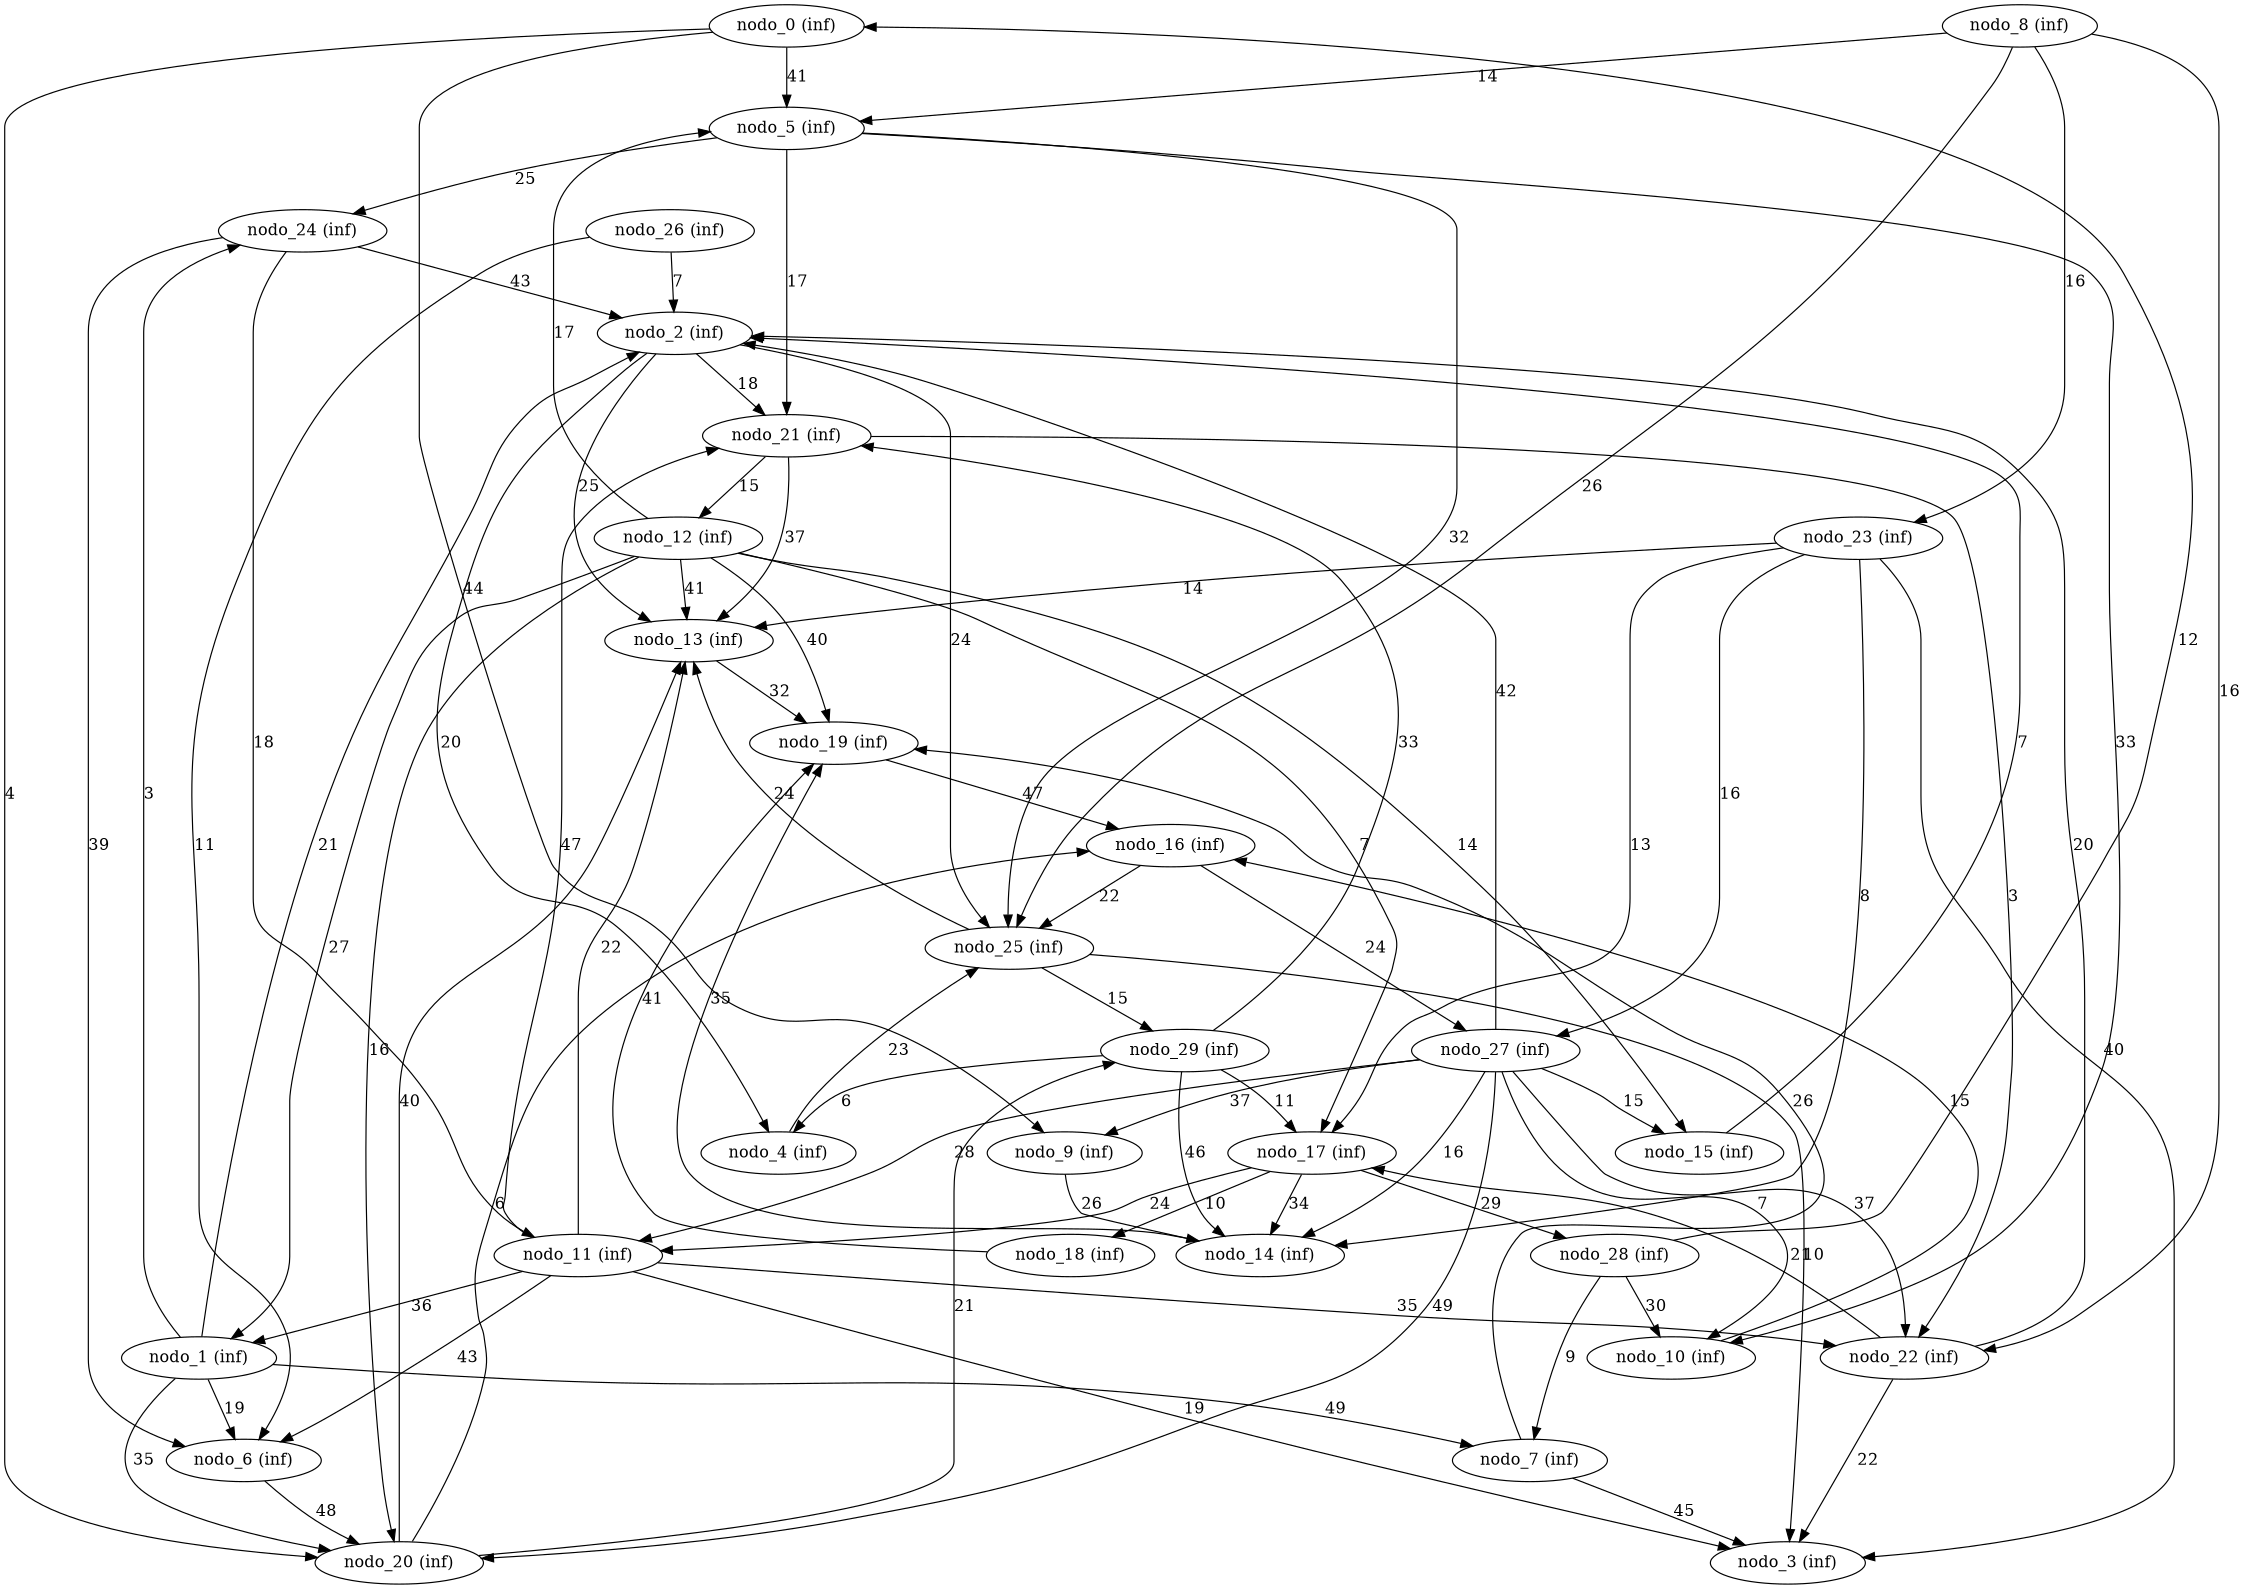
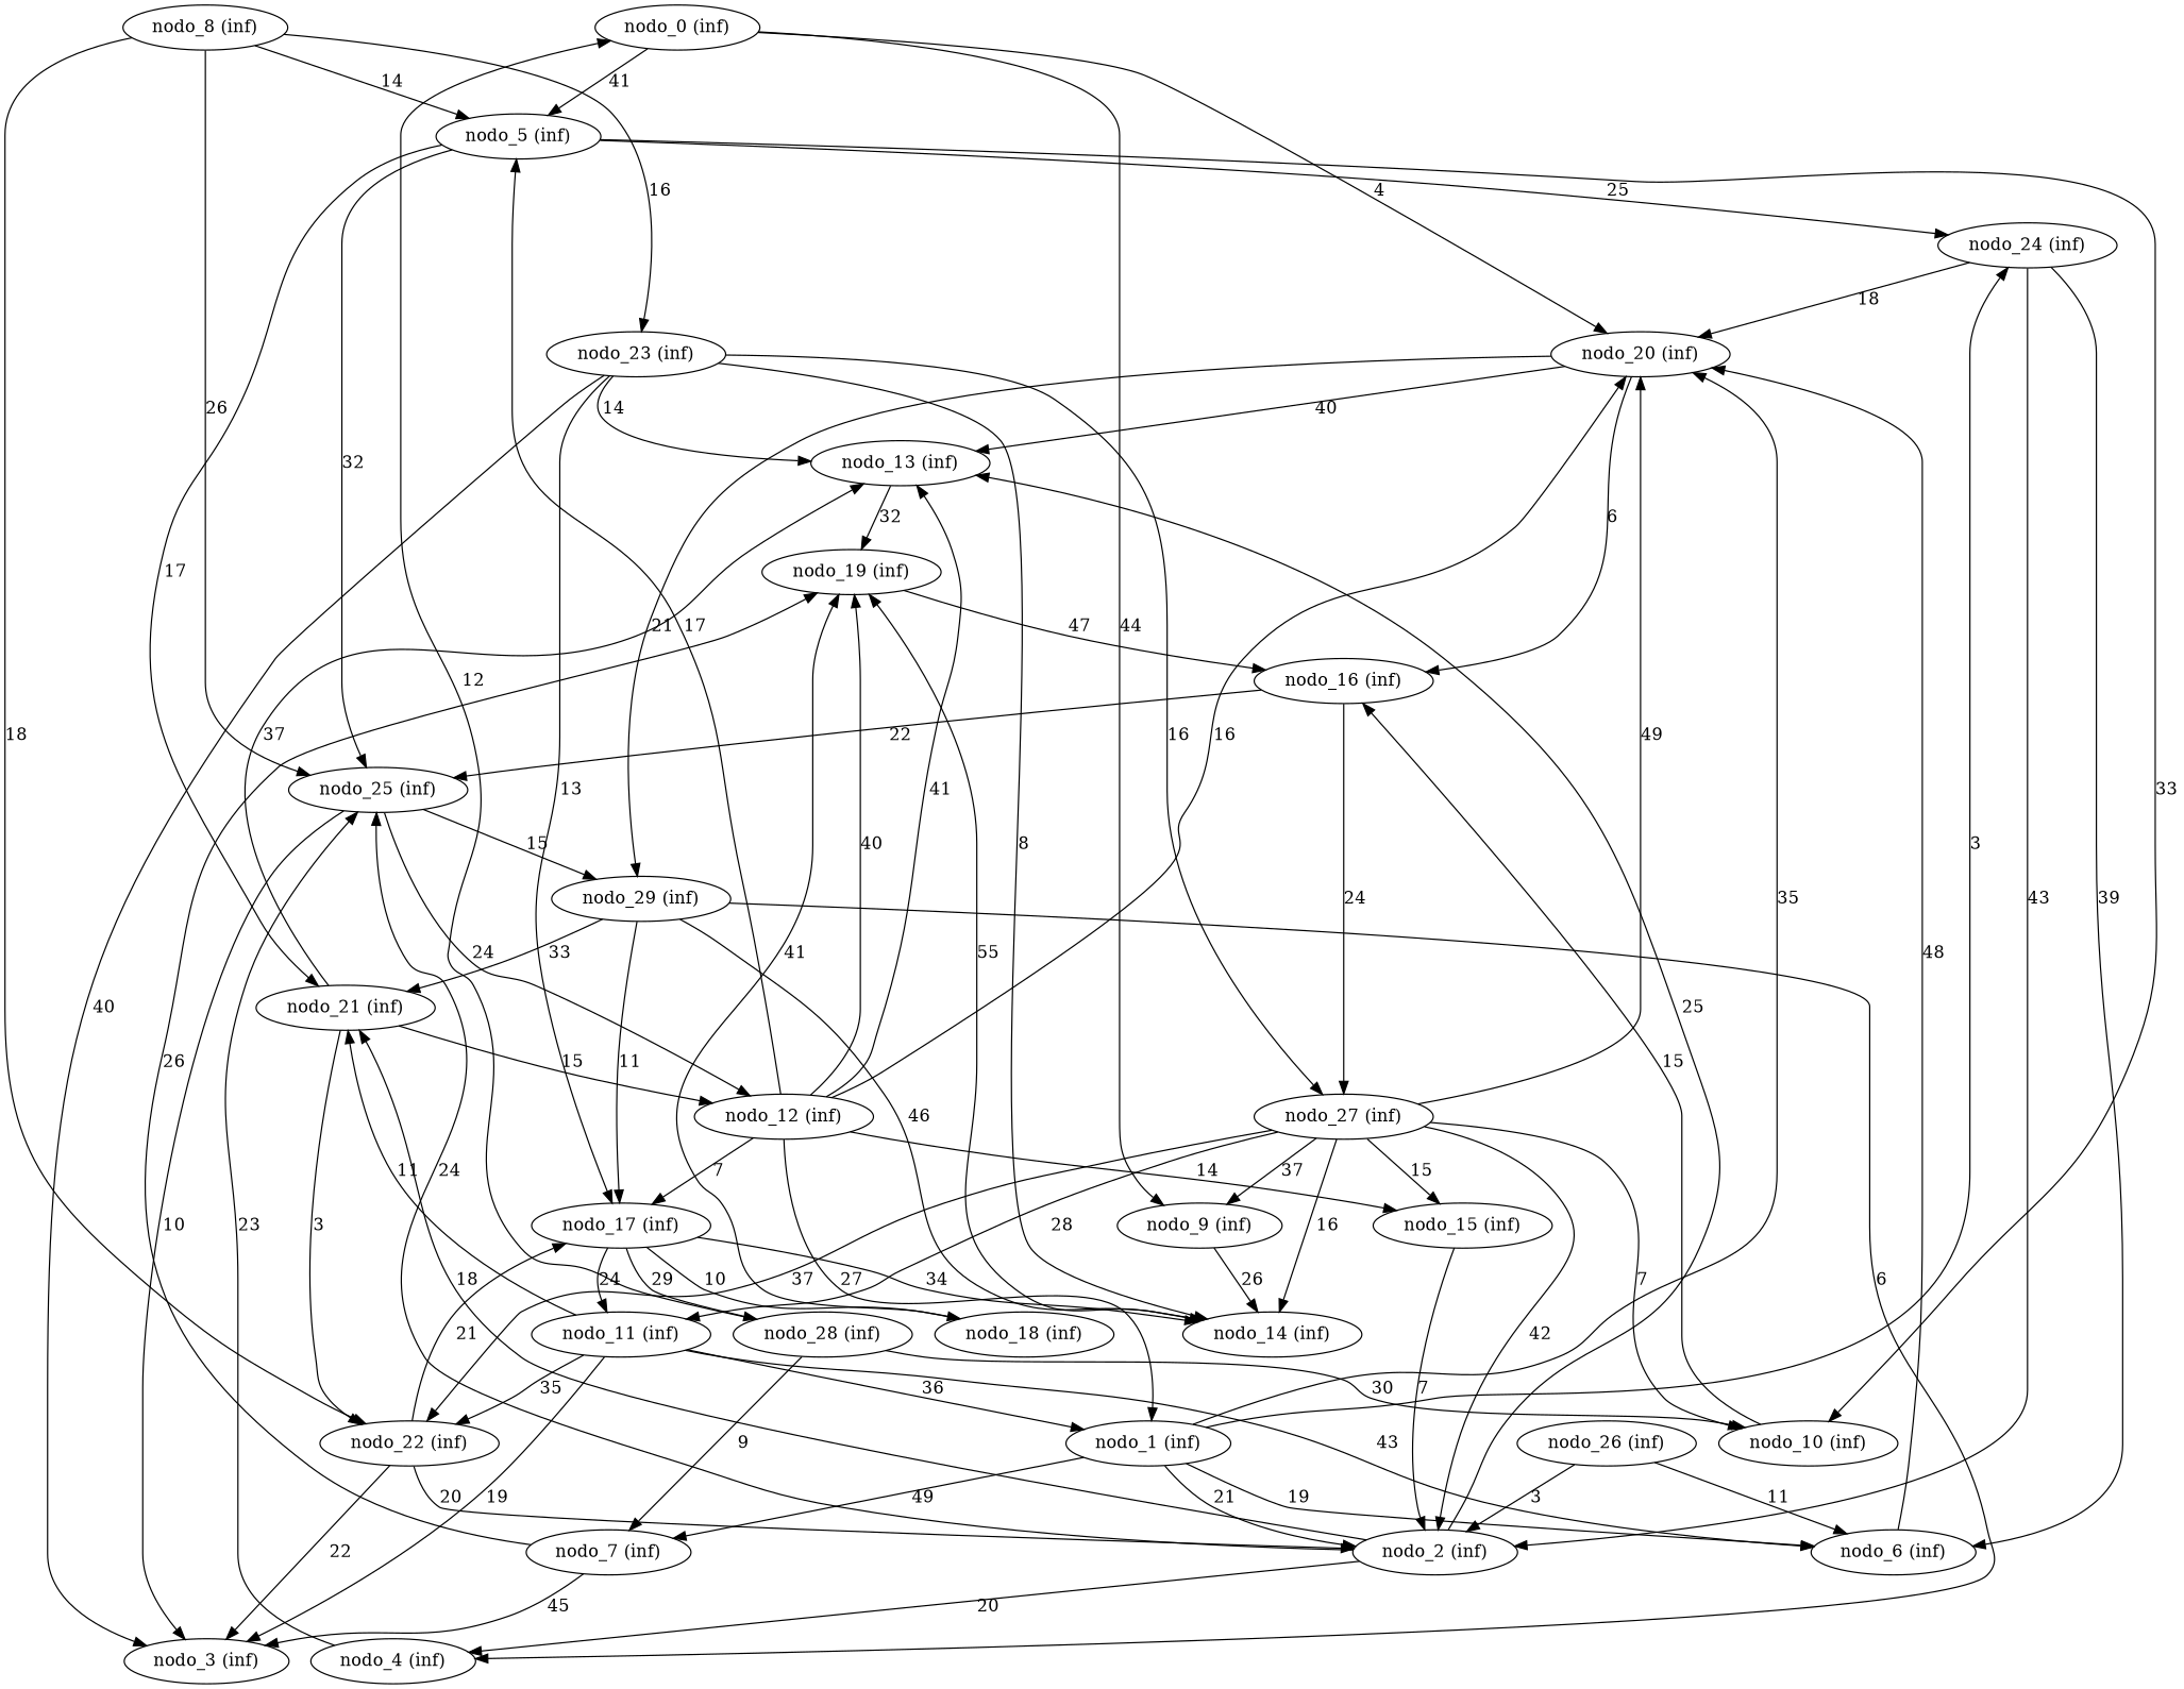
  digraph {
    edge [weight=16]
    "nodo_0 (inf)"
    "nodo_5 (inf)"
    "nodo_9 (inf)"
    "nodo_20 (inf)"
    "nodo_24 (inf)"
    "nodo_21 (inf)"
    "nodo_25 (inf)"
    "nodo_10 (inf)"
    "nodo_14 (inf)"
    "nodo_13 (inf)"
    "nodo_16 (inf)"
    "nodo_29 (inf)"
    "nodo_1 (inf)"
    "nodo_2 (inf)"
    "nodo_6 (inf)"
    "nodo_7 (inf)"
    "nodo_4 (inf)"
    "nodo_3 (inf)"
    "nodo_19 (inf)"
    "nodo_11 (inf)"
    "nodo_22 (inf)"
    "nodo_12 (inf)"
    "nodo_8 (inf)"
    "nodo_23 (inf)"
    "nodo_17 (inf)"
    "nodo_27 (inf)"
    "nodo_15 (inf)"
    "nodo_18 (inf)"
    "nodo_28 (inf)"
    "nodo_26 (inf)"
    "nodo_0 (inf)" -> "nodo_5 (inf)" [label=41 weight=41]
    "nodo_0 (inf)" -> "nodo_9 (inf)" [label=44 weight=44]
    "nodo_0 (inf)" -> "nodo_20 (inf)" [label=4 weight=4]
    "nodo_5 (inf)" -> "nodo_24 (inf)" [label=25 weight=25]
    "nodo_5 (inf)" -> "nodo_21 (inf)" [label=17 weight=17]
    "nodo_5 (inf)" -> "nodo_25 (inf)" [label=32 weight=32]
    "nodo_5 (inf)" -> "nodo_10 (inf)" [label=33 weight=33]
    "nodo_9 (inf)" -> "nodo_14 (inf)" [label=26 weight=26]
    "nodo_20 (inf)" -> "nodo_13 (inf)" [label=40 weight=40]
    "nodo_20 (inf)" -> "nodo_16 (inf)" [label=6 weight=6]
    "nodo_20 (inf)" -> "nodo_29 (inf)" [label=21 weight=21]
    "nodo_24 (inf)" -> "nodo_2 (inf)" [label=43 weight=43]
    "nodo_24 (inf)" -> "nodo_6 (inf)" [label=39 weight=39]
-   "nodo_24 (inf)" -> "nodo_11 (inf)" [label=18 weight=18]
+   "nodo_24 (inf)" -> "nodo_20 (inf)" [label=18 weight=18]
    "nodo_21 (inf)" -> "nodo_13 (inf)" [label=37 weight=37]
    "nodo_21 (inf)" -> "nodo_22 (inf)" [label=3 weight=3]
    "nodo_21 (inf)" -> "nodo_12 (inf)" [label=15 weight=15]
-   "nodo_25 (inf)" -> "nodo_13 (inf)" [label=24 weight=24]
+   "nodo_25 (inf)" -> "nodo_12 (inf)" [label=24 weight=24]
    "nodo_25 (inf)" -> "nodo_29 (inf)" [label=15 weight=15]
    "nodo_25 (inf)" -> "nodo_3 (inf)" [label=10 weight=10]
    "nodo_10 (inf)" -> "nodo_16 (inf)" [label=15 weight=15]
-   "nodo_14 (inf)" -> "nodo_19 (inf)" [label=35 weight=35]
+   "nodo_14 (inf)" -> "nodo_19 (inf)" [label=55 weight=35]
    "nodo_13 (inf)" -> "nodo_19 (inf)" [label=32 weight=32]
    "nodo_16 (inf)" -> "nodo_25 (inf)" [label=22 weight=22]
    "nodo_16 (inf)" -> "nodo_27 (inf)" [label=24 weight=24]
    "nodo_29 (inf)" -> "nodo_21 (inf)" [label=33 weight=33]
    "nodo_29 (inf)" -> "nodo_14 (inf)" [label=46 weight=46]
    "nodo_29 (inf)" -> "nodo_4 (inf)" [label=6 weight=6]
    "nodo_29 (inf)" -> "nodo_17 (inf)" [label=11 weight=11]
    "nodo_1 (inf)" -> "nodo_20 (inf)" [label=35 weight=35]
    "nodo_1 (inf)" -> "nodo_24 (inf)" [label=3 weight=3]
    "nodo_1 (inf)" -> "nodo_2 (inf)" [label=21 weight=21]
    "nodo_1 (inf)" -> "nodo_6 (inf)" [label=19 weight=19]
    "nodo_1 (inf)" -> "nodo_7 (inf)" [label=49 weight=49]
    "nodo_2 (inf)" -> "nodo_21 (inf)" [label=18 weight=18]
    "nodo_2 (inf)" -> "nodo_25 (inf)" [label=24 weight=24]
    "nodo_2 (inf)" -> "nodo_13 (inf)" [label=25 weight=25]
    "nodo_2 (inf)" -> "nodo_4 (inf)" [label=20 weight=20]
    "nodo_6 (inf)" -> "nodo_20 (inf)" [label=48 weight=48]
    "nodo_7 (inf)" -> "nodo_3 (inf)" [label=45 weight=45]
    "nodo_7 (inf)" -> "nodo_19 (inf)" [label=26 weight=26]
    "nodo_4 (inf)" -> "nodo_25 (inf)" [label=23 weight=33]
    "nodo_19 (inf)" -> "nodo_16 (inf)" [label=47 weight=47]
-   "nodo_11 (inf)" -> "nodo_21 (inf)" [label=47 weight=47]
-   "nodo_11 (inf)" -> "nodo_13 (inf)" [label=22 weight=22]
+   "nodo_11 (inf)" -> "nodo_21 (inf)" [label=11 weight=47]
    "nodo_11 (inf)" -> "nodo_1 (inf)" [label=36 weight=36]
    "nodo_11 (inf)" -> "nodo_6 (inf)" [label=43 weight=43]
    "nodo_11 (inf)" -> "nodo_3 (inf)" [label=19 weight=19]
    "nodo_11 (inf)" -> "nodo_22 (inf)" [label=35 weight=35]
    "nodo_22 (inf)" -> "nodo_2 (inf)" [label=20 weight=20]
    "nodo_22 (inf)" -> "nodo_3 (inf)" [label=22 weight=22]
    "nodo_22 (inf)" -> "nodo_17 (inf)" [label=21 weight=21]
    "nodo_12 (inf)" -> "nodo_5 (inf)" [label=17 weight=17]
    "nodo_12 (inf)" -> "nodo_20 (inf)" [label=16]
    "nodo_12 (inf)" -> "nodo_13 (inf)" [label=41 weight=41]
    "nodo_12 (inf)" -> "nodo_1 (inf)" [label=27 weight=27]
    "nodo_12 (inf)" -> "nodo_19 (inf)" [label=40 weight=40]
    "nodo_12 (inf)" -> "nodo_17 (inf)" [label=7 weight=7]
    "nodo_12 (inf)" -> "nodo_15 (inf)" [label=14 weight=14]
    "nodo_8 (inf)" -> "nodo_5 (inf)" [label=14 weight=14]
    "nodo_8 (inf)" -> "nodo_25 (inf)" [label=26 weight=26]
-   "nodo_8 (inf)" -> "nodo_22 (inf)" [label=16]
+   "nodo_8 (inf)" -> "nodo_22 (inf)" [label=18]
    "nodo_8 (inf)" -> "nodo_23 (inf)" [label=16]
    "nodo_23 (inf)" -> "nodo_14 (inf)" [label=8 weight=8]
    "nodo_23 (inf)" -> "nodo_13 (inf)" [label=14 weight=14]
    "nodo_23 (inf)" -> "nodo_3 (inf)" [label=40 weight=40]
    "nodo_23 (inf)" -> "nodo_17 (inf)" [label=13 weight=13]
    "nodo_23 (inf)" -> "nodo_27 (inf)" [label=16]
    "nodo_17 (inf)" -> "nodo_14 (inf)" [label=34 weight=34]
    "nodo_17 (inf)" -> "nodo_11 (inf)" [label=24 weight=24]
    "nodo_17 (inf)" -> "nodo_18 (inf)" [label=10 weight=10]
    "nodo_17 (inf)" -> "nodo_28 (inf)" [label=29 weight=29]
    "nodo_27 (inf)" -> "nodo_9 (inf)" [label=37 weight=37]
    "nodo_27 (inf)" -> "nodo_20 (inf)" [label=49 weight=49]
    "nodo_27 (inf)" -> "nodo_10 (inf)" [label=7 weight=7]
    "nodo_27 (inf)" -> "nodo_14 (inf)" [label=16]
    "nodo_27 (inf)" -> "nodo_2 (inf)" [label=42 weight=42]
    "nodo_27 (inf)" -> "nodo_11 (inf)" [label=28 weight=28]
    "nodo_27 (inf)" -> "nodo_22 (inf)" [label=37 weight=37]
    "nodo_27 (inf)" -> "nodo_15 (inf)" [label=15 weight=15]
    "nodo_15 (inf)" -> "nodo_2 (inf)" [label=7 weight=7]
    "nodo_18 (inf)" -> "nodo_19 (inf)" [label=41 weight=41]
    "nodo_28 (inf)" -> "nodo_0 (inf)" [label=12 weight=12]
    "nodo_28 (inf)" -> "nodo_10 (inf)" [label=30 weight=30]
    "nodo_28 (inf)" -> "nodo_7 (inf)" [label=9 weight=9]
-   "nodo_26 (inf)" -> "nodo_2 (inf)" [label=7 weight=3]
+   "nodo_26 (inf)" -> "nodo_2 (inf)" [label=3 weight=3]
    "nodo_26 (inf)" -> "nodo_6 (inf)" [label=11 weight=11]
  }
